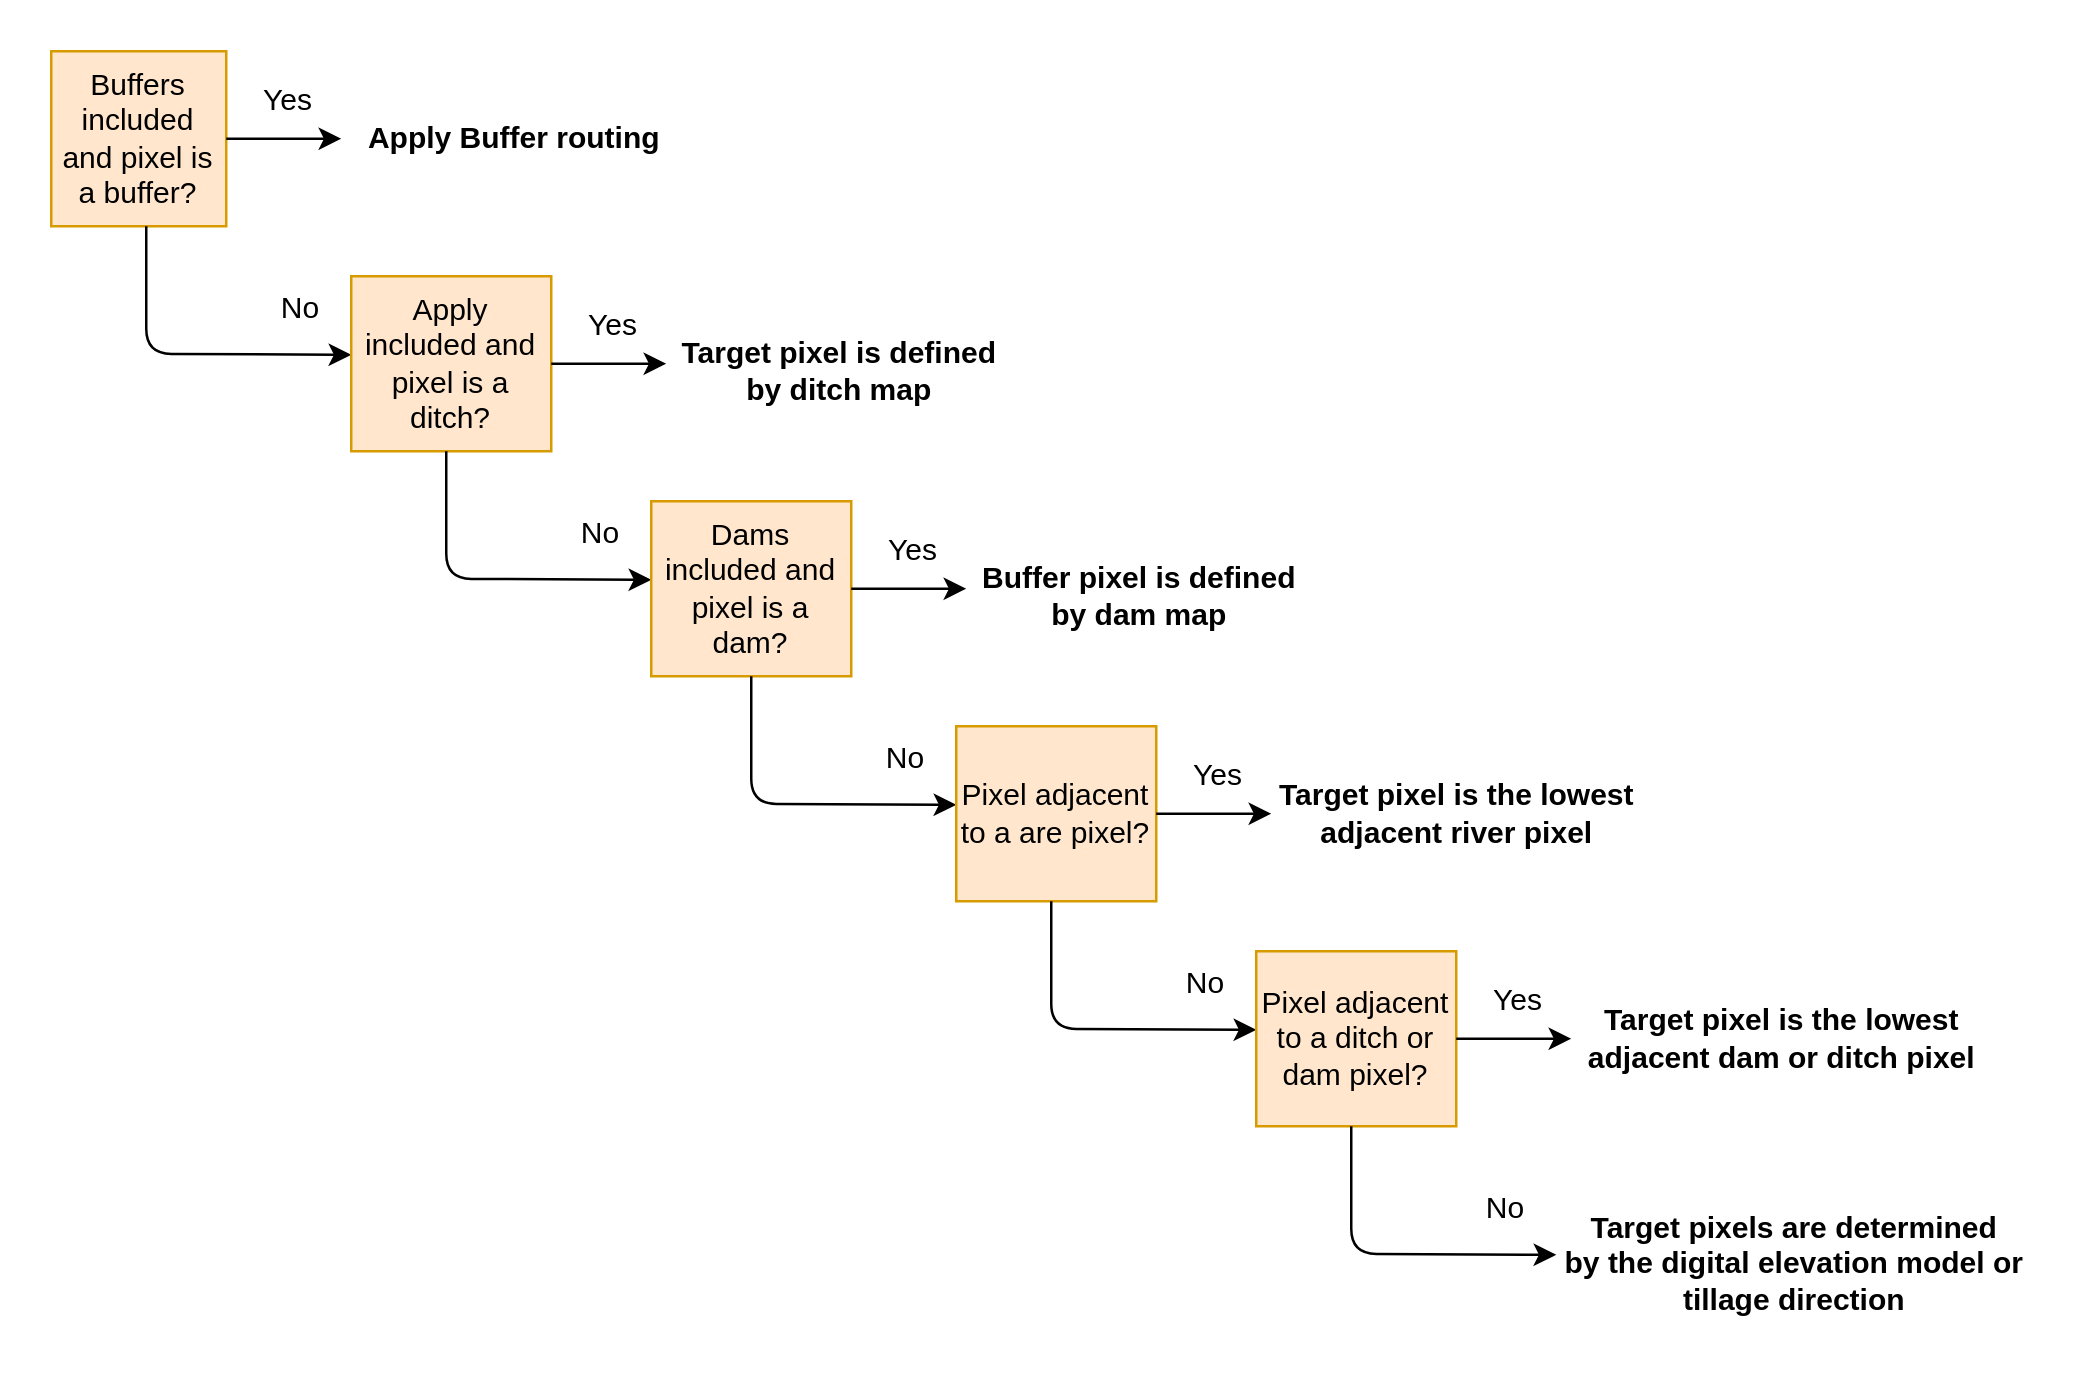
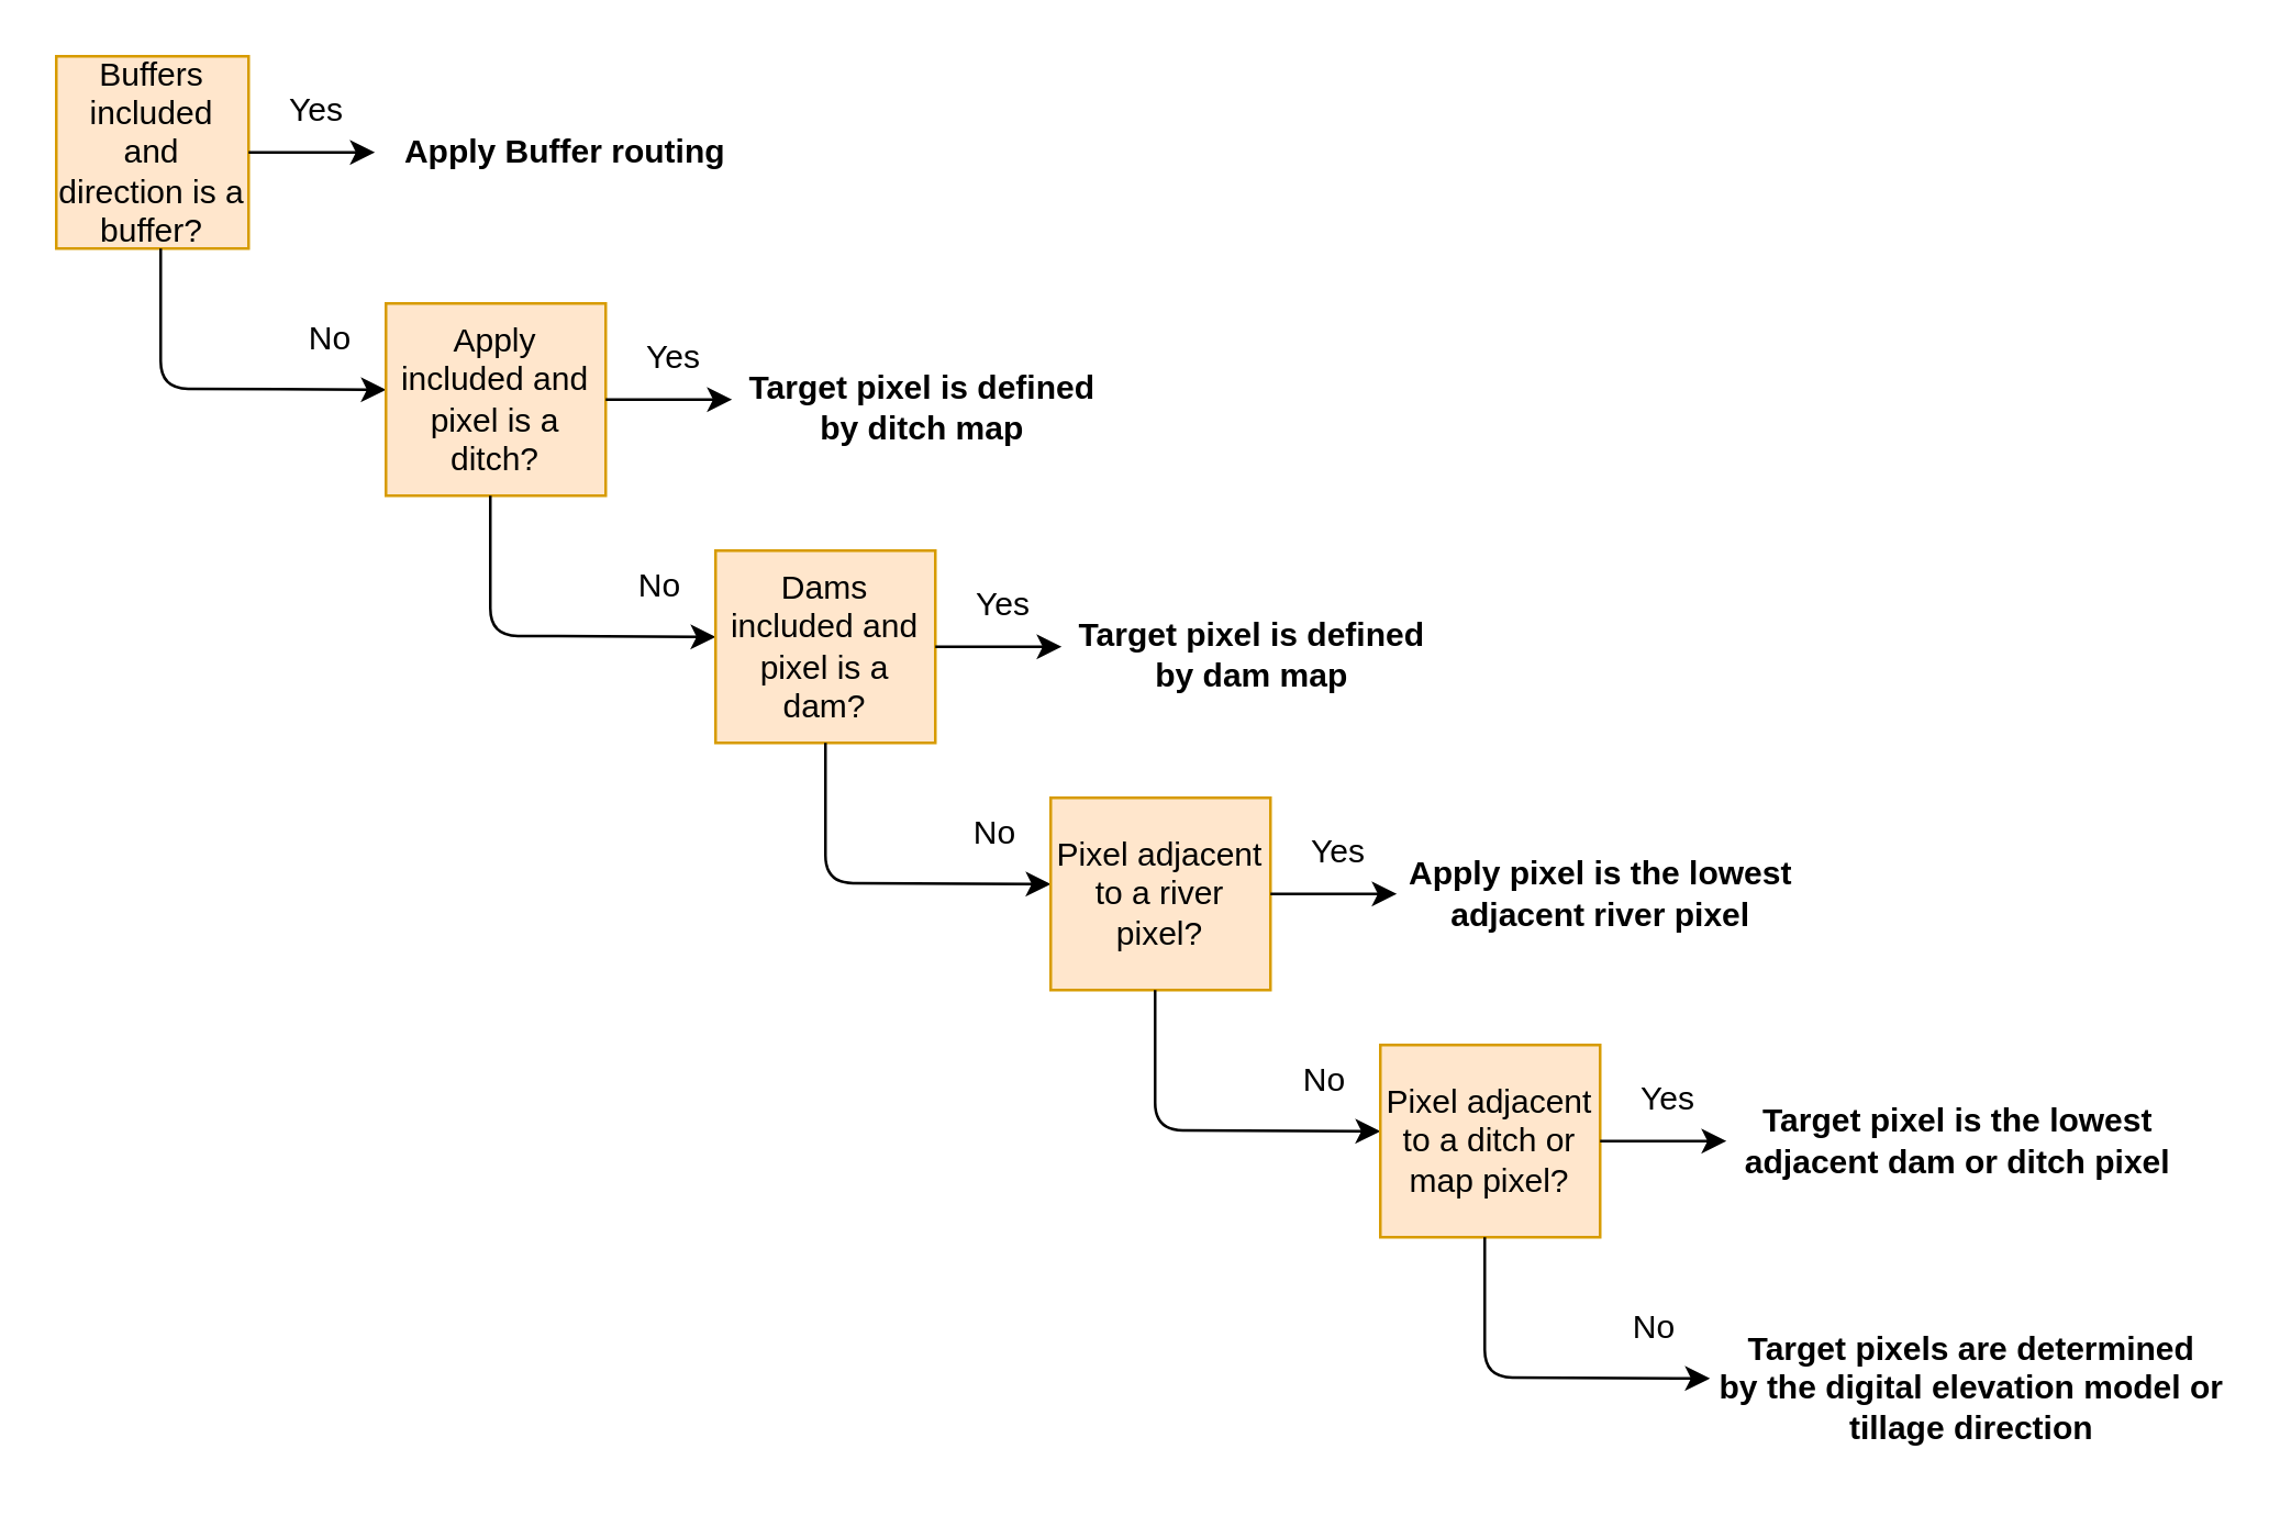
  <mxCell id="0" />
  <mxCell id="1" parent="0" />
- <mxCell id="2" value="Buffers included and pixel is a buffer?" style="whiteSpace=wrap;html=1;aspect=fixed;fillColor=#ffe6cc;strokeColor=#d79b00;" vertex="1" parent="1"><mxGeometry x="20" y="20" width="70" height="70" as="geometry" /></mxCell>
+ <mxCell id="2" value="Buffers included and direction is a buffer?" style="whiteSpace=wrap;html=1;aspect=fixed;fillColor=#ffe6cc;strokeColor=#d79b00;" vertex="1" parent="1"><mxGeometry x="20" y="20" width="70" height="70" as="geometry" /></mxCell>
  <mxCell id="3" value="" style="endArrow=classic;html=1;entryX=0;entryY=0.5;entryDx=0;entryDy=0;align=left;verticalAlign=top;" edge="1" parent="1"><mxGeometry width="50" height="50" relative="1" as="geometry"><mxPoint x="90" y="55" as="sourcePoint" /><mxPoint x="136" y="55" as="targetPoint" /><Array as="points" /></mxGeometry></mxCell>
  <mxCell id="4" value="Yes" style="text;html=1;strokeColor=none;fillColor=none;align=center;verticalAlign=middle;whiteSpace=wrap;rounded=0;" vertex="1" parent="1"><mxGeometry x="95" y="30" width="40" height="20" as="geometry" /></mxCell>
  <mxCell id="5" value="Apply Buffer routing" style="text;html=1;align=center;verticalAlign=middle;resizable=0;points=[];autosize=1;fontStyle=1" vertex="1" parent="1"><mxGeometry x="140" y="45" width="130" height="20" as="geometry" /></mxCell>
  <mxCell id="6" value="" style="endArrow=classic;html=1;align=left;entryX=-0.05;entryY=0.406;entryDx=0;entryDy=0;entryPerimeter=0;" edge="1" parent="1"><mxGeometry width="50" height="50" relative="1" as="geometry"><mxPoint x="58" y="90" as="sourcePoint" /><mxPoint x="140" y="141.42" as="targetPoint" /><Array as="points"><mxPoint x="58" y="141" /></Array></mxGeometry></mxCell>
  <mxCell id="7" value="No" style="text;html=1;strokeColor=none;fillColor=none;align=center;verticalAlign=middle;whiteSpace=wrap;rounded=0;" vertex="1" parent="1"><mxGeometry x="100" y="113" width="40" height="20" as="geometry" /></mxCell>
  <mxCell id="8" value="Apply included and pixel is a ditch?" style="rounded=0;whiteSpace=wrap;html=1;align=center;fillColor=#ffe6cc;strokeColor=#d79b00;" vertex="1" parent="1"><mxGeometry x="140" y="110" width="80" height="70" as="geometry" /></mxCell>
  <mxCell id="9" value="" style="endArrow=classic;html=1;entryX=0;entryY=0.5;entryDx=0;entryDy=0;align=left;verticalAlign=top;" edge="1" parent="1"><mxGeometry width="50" height="50" relative="1" as="geometry"><mxPoint x="220" y="145" as="sourcePoint" /><mxPoint x="266" y="145" as="targetPoint" /><Array as="points" /></mxGeometry></mxCell>
  <mxCell id="10" value="Yes" style="text;html=1;strokeColor=none;fillColor=none;align=center;verticalAlign=middle;whiteSpace=wrap;rounded=0;" vertex="1" parent="1"><mxGeometry x="225" y="120" width="40" height="20" as="geometry" /></mxCell>
  <mxCell id="11" value="&lt;div&gt;Target pixel is defined&lt;/div&gt;&lt;div&gt; by ditch map&lt;/div&gt;" style="text;html=1;align=center;verticalAlign=middle;resizable=0;points=[];autosize=1;fontStyle=1" vertex="1" parent="1"><mxGeometry x="265" y="133" width="140" height="30" as="geometry" /></mxCell>
  <mxCell id="12" value="" style="endArrow=classic;html=1;align=left;entryX=-0.05;entryY=0.406;entryDx=0;entryDy=0;entryPerimeter=0;" edge="1" parent="1"><mxGeometry width="50" height="50" relative="1" as="geometry"><mxPoint x="178" y="180" as="sourcePoint" /><mxPoint x="260" y="231.42" as="targetPoint" /><Array as="points"><mxPoint x="178" y="231" /></Array></mxGeometry></mxCell>
  <mxCell id="13" value="No" style="text;html=1;strokeColor=none;fillColor=none;align=center;verticalAlign=middle;whiteSpace=wrap;rounded=0;" vertex="1" parent="1"><mxGeometry x="220" y="203" width="40" height="20" as="geometry" /></mxCell>
  <mxCell id="14" value="Dams included and pixel is a dam?" style="rounded=0;whiteSpace=wrap;html=1;align=center;fillColor=#ffe6cc;strokeColor=#d79b00;" vertex="1" parent="1"><mxGeometry x="260" y="200" width="80" height="70" as="geometry" /></mxCell>
  <mxCell id="15" value="" style="endArrow=classic;html=1;entryX=0;entryY=0.5;entryDx=0;entryDy=0;align=left;verticalAlign=top;" edge="1" parent="1"><mxGeometry width="50" height="50" relative="1" as="geometry"><mxPoint x="340" y="235" as="sourcePoint" /><mxPoint x="386" y="235" as="targetPoint" /><Array as="points" /></mxGeometry></mxCell>
  <mxCell id="16" value="Yes" style="text;html=1;strokeColor=none;fillColor=none;align=center;verticalAlign=middle;whiteSpace=wrap;rounded=0;" vertex="1" parent="1"><mxGeometry x="345" y="210" width="40" height="20" as="geometry" /></mxCell>
- <mxCell id="17" value="&lt;div&gt;Buffer pixel is defined&lt;/div&gt;&lt;div&gt; by dam map&lt;/div&gt;" style="text;html=1;align=center;verticalAlign=middle;resizable=0;points=[];autosize=1;fontStyle=1" vertex="1" parent="1"><mxGeometry x="385" y="223" width="140" height="30" as="geometry" /></mxCell>
+ <mxCell id="17" value="&lt;div&gt;Target pixel is defined&lt;/div&gt;&lt;div&gt; by dam map&lt;/div&gt;" style="text;html=1;align=center;verticalAlign=middle;resizable=0;points=[];autosize=1;fontStyle=1" vertex="1" parent="1"><mxGeometry x="385" y="223" width="140" height="30" as="geometry" /></mxCell>
  <mxCell id="18" value="" style="endArrow=classic;html=1;align=left;entryX=-0.05;entryY=0.406;entryDx=0;entryDy=0;entryPerimeter=0;" edge="1" parent="1"><mxGeometry width="50" height="50" relative="1" as="geometry"><mxPoint x="300" y="270" as="sourcePoint" /><mxPoint x="382" y="321.42" as="targetPoint" /><Array as="points"><mxPoint x="300" y="321" /></Array></mxGeometry></mxCell>
  <mxCell id="19" value="No" style="text;html=1;strokeColor=none;fillColor=none;align=center;verticalAlign=middle;whiteSpace=wrap;rounded=0;" vertex="1" parent="1"><mxGeometry x="342" y="293" width="40" height="20" as="geometry" /></mxCell>
- <mxCell id="20" value="Pixel adjacent to a are pixel?" style="rounded=0;whiteSpace=wrap;html=1;align=center;fillColor=#ffe6cc;strokeColor=#d79b00;" vertex="1" parent="1"><mxGeometry x="382" y="290" width="80" height="70" as="geometry" /></mxCell>
+ <mxCell id="20" value="Pixel adjacent to a river pixel?" style="rounded=0;whiteSpace=wrap;html=1;align=center;fillColor=#ffe6cc;strokeColor=#d79b00;" vertex="1" parent="1"><mxGeometry x="382" y="290" width="80" height="70" as="geometry" /></mxCell>
  <mxCell id="21" value="" style="endArrow=classic;html=1;entryX=0;entryY=0.5;entryDx=0;entryDy=0;align=left;verticalAlign=top;" edge="1" parent="1"><mxGeometry width="50" height="50" relative="1" as="geometry"><mxPoint x="462" y="325" as="sourcePoint" /><mxPoint x="508" y="325" as="targetPoint" /><Array as="points" /></mxGeometry></mxCell>
  <mxCell id="22" value="Yes" style="text;html=1;strokeColor=none;fillColor=none;align=center;verticalAlign=middle;whiteSpace=wrap;rounded=0;" vertex="1" parent="1"><mxGeometry x="467" y="300" width="40" height="20" as="geometry" /></mxCell>
- <mxCell id="23" value="&lt;div&gt;Target pixel is the lowest &lt;br&gt;&lt;/div&gt;&lt;div&gt;adjacent river pixel&lt;/div&gt;" style="text;html=1;align=center;verticalAlign=middle;resizable=0;points=[];autosize=1;fontStyle=1" vertex="1" parent="1"><mxGeometry x="502" y="310" width="160" height="30" as="geometry" /></mxCell>
+ <mxCell id="23" value="&lt;div&gt;Apply pixel is the lowest &lt;br&gt;&lt;/div&gt;&lt;div&gt;adjacent river pixel&lt;/div&gt;" style="text;html=1;align=center;verticalAlign=middle;resizable=0;points=[];autosize=1;fontStyle=1" vertex="1" parent="1"><mxGeometry x="502" y="310" width="160" height="30" as="geometry" /></mxCell>
  <mxCell id="24" value="" style="endArrow=classic;html=1;align=left;entryX=-0.05;entryY=0.406;entryDx=0;entryDy=0;entryPerimeter=0;" edge="1" parent="1"><mxGeometry width="50" height="50" relative="1" as="geometry"><mxPoint x="420" y="360" as="sourcePoint" /><mxPoint x="502" y="411.42" as="targetPoint" /><Array as="points"><mxPoint x="420" y="411" /></Array></mxGeometry></mxCell>
  <mxCell id="25" value="No" style="text;html=1;strokeColor=none;fillColor=none;align=center;verticalAlign=middle;whiteSpace=wrap;rounded=0;" vertex="1" parent="1"><mxGeometry x="462" y="383" width="40" height="20" as="geometry" /></mxCell>
- <mxCell id="26" value="Pixel adjacent to a ditch or dam pixel?" style="rounded=0;whiteSpace=wrap;html=1;align=center;fillColor=#ffe6cc;strokeColor=#d79b00;" vertex="1" parent="1"><mxGeometry x="502" y="380" width="80" height="70" as="geometry" /></mxCell>
+ <mxCell id="26" value="Pixel adjacent to a ditch or map pixel?" style="rounded=0;whiteSpace=wrap;html=1;align=center;fillColor=#ffe6cc;strokeColor=#d79b00;" vertex="1" parent="1"><mxGeometry x="502" y="380" width="80" height="70" as="geometry" /></mxCell>
  <mxCell id="27" value="" style="endArrow=classic;html=1;entryX=0;entryY=0.5;entryDx=0;entryDy=0;align=left;verticalAlign=top;" edge="1" parent="1"><mxGeometry width="50" height="50" relative="1" as="geometry"><mxPoint x="582" y="415" as="sourcePoint" /><mxPoint x="628" y="415" as="targetPoint" /><Array as="points" /></mxGeometry></mxCell>
  <mxCell id="28" value="Yes" style="text;html=1;strokeColor=none;fillColor=none;align=center;verticalAlign=middle;whiteSpace=wrap;rounded=0;" vertex="1" parent="1"><mxGeometry x="587" y="390" width="40" height="20" as="geometry" /></mxCell>
  <mxCell id="29" value="&lt;div&gt;Target pixel is the lowest &lt;br&gt;&lt;/div&gt;&lt;div&gt;adjacent dam or ditch pixel&lt;/div&gt;" style="text;html=1;align=center;verticalAlign=middle;resizable=0;points=[];autosize=1;fontStyle=1" vertex="1" parent="1"><mxGeometry x="627" y="400" width="170" height="30" as="geometry" /></mxCell>
  <mxCell id="30" value="" style="endArrow=classic;html=1;align=left;entryX=-0.05;entryY=0.406;entryDx=0;entryDy=0;entryPerimeter=0;" edge="1" parent="1"><mxGeometry width="50" height="50" relative="1" as="geometry"><mxPoint x="540" y="450" as="sourcePoint" /><mxPoint x="622" y="501.42" as="targetPoint" /><Array as="points"><mxPoint x="540" y="501" /></Array></mxGeometry></mxCell>
  <mxCell id="31" value="No" style="text;html=1;strokeColor=none;fillColor=none;align=center;verticalAlign=middle;whiteSpace=wrap;rounded=0;" vertex="1" parent="1"><mxGeometry x="582" y="473" width="40" height="20" as="geometry" /></mxCell>
  <mxCell id="32" value="&lt;div&gt;Target pixels are determined&lt;/div&gt;&lt;div&gt;by the digital elevation model or&lt;/div&gt;&lt;div&gt;tillage direction&lt;br&gt;&lt;/div&gt;" style="text;html=1;align=center;verticalAlign=middle;resizable=0;points=[];autosize=1;fontStyle=1" vertex="1" parent="1"><mxGeometry x="622" y="480" width="190" height="50" as="geometry" /></mxCell>
